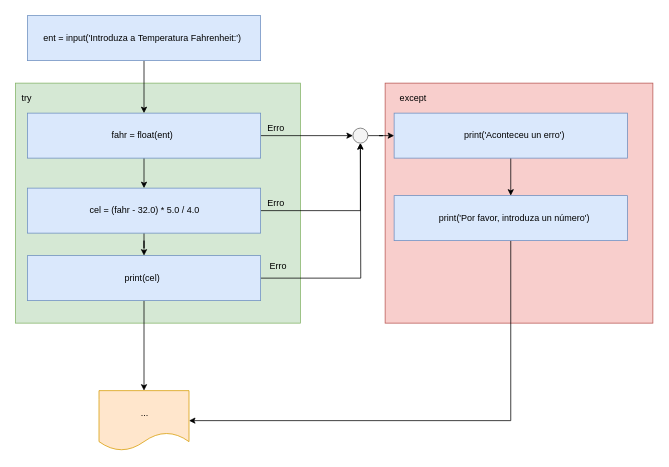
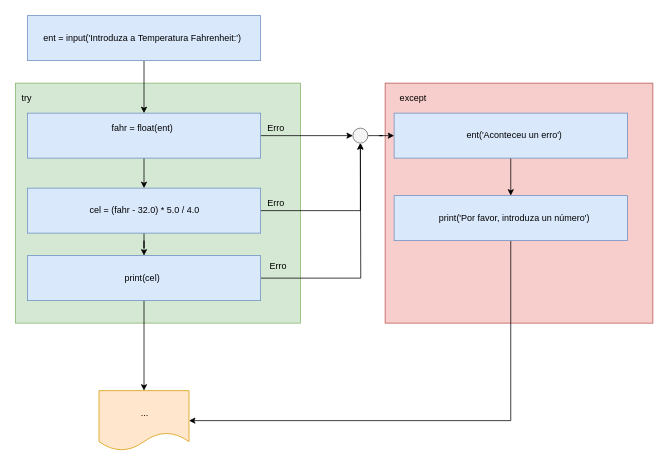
  <mxCell id="0" />
  <mxCell id="1" parent="0" />
  <mxCell id="2" value="" style="rounded=0;whiteSpace=wrap;html=1;fillColor=#f8cecc;strokeColor=#b85450;" parent="1" vertex="1"><mxGeometry x="513" y="110" width="357" height="320" as="geometry" /></mxCell>
  <mxCell id="3" style="edgeStyle=orthogonalEdgeStyle;rounded=0;orthogonalLoop=1;jettySize=auto;html=1;entryX=1;entryY=0.5;entryDx=0;entryDy=0;" edge="1" parent="1" source="4" target="31"><mxGeometry relative="1" as="geometry"><Array as="points"><mxPoint x="681" y="560" /></Array></mxGeometry></mxCell>
  <mxCell id="4" value="" style="rounded=0;whiteSpace=wrap;html=1;fillColor=#dae8fc;strokeColor=#6c8ebf;" vertex="1" parent="1"><mxGeometry x="525" y="260" width="311" height="60" as="geometry" /></mxCell>
  <mxCell id="5" style="edgeStyle=orthogonalEdgeStyle;rounded=0;orthogonalLoop=1;jettySize=auto;html=1;" edge="1" parent="1" source="6" target="4"><mxGeometry relative="1" as="geometry" /></mxCell>
  <mxCell id="6" value="" style="rounded=0;whiteSpace=wrap;html=1;fillColor=#dae8fc;strokeColor=#6c8ebf;" vertex="1" parent="1"><mxGeometry x="525" y="150" width="311" height="60" as="geometry" /></mxCell>
  <mxCell id="7" value="" style="rounded=0;whiteSpace=wrap;html=1;fillColor=#d5e8d4;strokeColor=#82b366;" parent="1" vertex="1"><mxGeometry x="20" y="110" width="380" height="320" as="geometry" /></mxCell>
  <mxCell id="8" style="edgeStyle=orthogonalEdgeStyle;rounded=0;orthogonalLoop=1;jettySize=auto;html=1;" edge="1" parent="1" source="10"><mxGeometry relative="1" as="geometry"><mxPoint x="480" y="190" as="targetPoint" /></mxGeometry></mxCell>
  <mxCell id="9" style="edgeStyle=orthogonalEdgeStyle;rounded=0;orthogonalLoop=1;jettySize=auto;html=1;" edge="1" parent="1" source="10" target="31"><mxGeometry relative="1" as="geometry" /></mxCell>
  <mxCell id="10" value="" style="rounded=0;whiteSpace=wrap;html=1;fillColor=#dae8fc;strokeColor=#6c8ebf;" vertex="1" parent="1"><mxGeometry x="36" y="340" width="311" height="60" as="geometry" /></mxCell>
  <mxCell id="11" style="edgeStyle=orthogonalEdgeStyle;rounded=0;orthogonalLoop=1;jettySize=auto;html=1;entryX=0.5;entryY=1;entryDx=0;entryDy=0;" edge="1" parent="1" source="13" target="26"><mxGeometry relative="1" as="geometry" /></mxCell>
  <mxCell id="12" style="edgeStyle=orthogonalEdgeStyle;rounded=0;orthogonalLoop=1;jettySize=auto;html=1;entryX=0.5;entryY=0;entryDx=0;entryDy=0;" edge="1" parent="1" source="13" target="10"><mxGeometry relative="1" as="geometry" /></mxCell>
  <mxCell id="13" value="" style="rounded=0;whiteSpace=wrap;html=1;fillColor=#dae8fc;strokeColor=#6c8ebf;" vertex="1" parent="1"><mxGeometry x="36" y="250" width="311" height="60" as="geometry" /></mxCell>
  <mxCell id="14" style="edgeStyle=orthogonalEdgeStyle;rounded=0;orthogonalLoop=1;jettySize=auto;html=1;entryX=0;entryY=0.5;entryDx=0;entryDy=0;" edge="1" parent="1" source="16" target="26"><mxGeometry relative="1" as="geometry" /></mxCell>
  <mxCell id="15" style="edgeStyle=orthogonalEdgeStyle;rounded=0;orthogonalLoop=1;jettySize=auto;html=1;" edge="1" parent="1" source="16" target="13"><mxGeometry relative="1" as="geometry" /></mxCell>
  <mxCell id="16" value="" style="rounded=0;whiteSpace=wrap;html=1;fillColor=#dae8fc;strokeColor=#6c8ebf;" vertex="1" parent="1"><mxGeometry x="36" y="150" width="311" height="60" as="geometry" /></mxCell>
  <mxCell id="17" style="edgeStyle=orthogonalEdgeStyle;rounded=0;orthogonalLoop=1;jettySize=auto;html=1;" edge="1" parent="1" source="18" target="16"><mxGeometry relative="1" as="geometry" /></mxCell>
  <mxCell id="18" value="" style="rounded=0;whiteSpace=wrap;html=1;fillColor=#dae8fc;strokeColor=#6c8ebf;" vertex="1" parent="1"><mxGeometry x="36" y="20" width="311" height="60" as="geometry" /></mxCell>
- <mxCell id="19" value="&lt;div&gt;fahr = float(ent)&lt;/div&gt;" style="text;html=1;resizable=0;autosize=1;align=center;verticalAlign=middle;points=[];fillColor=none;strokeColor=none;rounded=0;" parent="1" vertex="1"><mxGeometry x="138.5" y="170" width="100" height="20" as="geometry" /></mxCell>
+ <mxCell id="19" value="&lt;div&gt;fahr = float(ent)&lt;/div&gt;" style="text;html=1;resizable=0;autosize=1;align=center;verticalAlign=middle;points=[];fillColor=none;strokeColor=none;rounded=0;" parent="1" vertex="1"><mxGeometry x="138.5" y="160" width="100" height="20" as="geometry" /></mxCell>
  <mxCell id="20" value="&lt;div&gt;cel = (fahr - 32.0) * 5.0 / 4.0&lt;/div&gt;" style="text;html=1;resizable=0;autosize=1;align=center;verticalAlign=middle;points=[];fillColor=none;strokeColor=none;rounded=0;" parent="1" vertex="1"><mxGeometry x="111.5" y="270" width="160" height="20" as="geometry" /></mxCell>
  <mxCell id="21" value="print(cel)" style="text;html=1;resizable=0;autosize=1;align=center;verticalAlign=middle;points=[];fillColor=none;strokeColor=none;rounded=0;" parent="1" vertex="1"><mxGeometry x="158.5" y="360" width="60" height="20" as="geometry" /></mxCell>
  <mxCell id="22" value="try" style="text;html=1;resizable=0;autosize=1;align=center;verticalAlign=middle;points=[];fillColor=none;strokeColor=none;rounded=0;" parent="1" vertex="1"><mxGeometry x="20" y="120" width="30" height="20" as="geometry" /></mxCell>
  <mxCell id="23" value="except" style="text;html=1;resizable=0;autosize=1;align=center;verticalAlign=middle;points=[];fillColor=none;strokeColor=none;rounded=0;" parent="1" vertex="1"><mxGeometry x="525" y="120" width="50" height="20" as="geometry" /></mxCell>
  <mxCell id="24" value="print('Por favor, introduza un número')" style="text;html=1;resizable=0;autosize=1;align=center;verticalAlign=middle;points=[];fillColor=none;strokeColor=none;rounded=0;" parent="1" vertex="1"><mxGeometry x="575" y="280" width="220" height="20" as="geometry" /></mxCell>
  <mxCell id="25" style="edgeStyle=orthogonalEdgeStyle;rounded=0;orthogonalLoop=1;jettySize=auto;html=1;entryX=0;entryY=0.5;entryDx=0;entryDy=0;" edge="1" parent="1" source="26" target="6"><mxGeometry relative="1" as="geometry" /></mxCell>
  <mxCell id="26" value="" style="ellipse;whiteSpace=wrap;html=1;aspect=fixed;fillColor=#f5f5f5;strokeColor=#666666;fontColor=#333333;" parent="1" vertex="1"><mxGeometry x="470" y="170" width="20" height="20" as="geometry" /></mxCell>
  <mxCell id="27" value="Erro" style="text;html=1;resizable=0;autosize=1;align=center;verticalAlign=middle;points=[];fillColor=none;strokeColor=none;rounded=0;" parent="1" vertex="1"><mxGeometry x="347" y="160" width="40" height="20" as="geometry" /></mxCell>
  <mxCell id="28" value="Erro" style="text;html=1;resizable=0;autosize=1;align=center;verticalAlign=middle;points=[];fillColor=none;strokeColor=none;rounded=0;" parent="1" vertex="1"><mxGeometry x="347" y="260" width="40" height="20" as="geometry" /></mxCell>
  <mxCell id="29" value="Erro" style="text;html=1;resizable=0;autosize=1;align=center;verticalAlign=middle;points=[];fillColor=none;strokeColor=none;rounded=0;" parent="1" vertex="1"><mxGeometry x="350" y="344" width="40" height="20" as="geometry" /></mxCell>
  <mxCell id="30" value="ent = input('Introduza a Temperatura Fahrenheit:')" style="text;html=1;resizable=0;autosize=1;align=center;verticalAlign=middle;points=[];fillColor=none;strokeColor=none;rounded=0;" vertex="1" parent="1"><mxGeometry x="48.5" y="40" width="280" height="20" as="geometry" /></mxCell>
  <mxCell id="31" value="" style="shape=document;whiteSpace=wrap;html=1;boundedLbl=1;fillColor=#ffe6cc;strokeColor=#d79b00;" vertex="1" parent="1"><mxGeometry x="131.5" y="520" width="120" height="80" as="geometry" /></mxCell>
  <mxCell id="32" value="..." style="text;html=1;resizable=0;autosize=1;align=center;verticalAlign=middle;points=[];fillColor=none;strokeColor=none;rounded=0;" vertex="1" parent="1"><mxGeometry x="176.5" y="540" width="30" height="20" as="geometry" /></mxCell>
- <mxCell id="33" value="print('Aconteceu un erro')" style="text;html=1;resizable=0;autosize=1;align=center;verticalAlign=middle;points=[];fillColor=none;strokeColor=none;rounded=0;" vertex="1" parent="1"><mxGeometry x="610" y="170" width="150" height="20" as="geometry" /></mxCell>
+ <mxCell id="33" value="ent('Aconteceu un erro')" style="text;html=1;resizable=0;autosize=1;align=center;verticalAlign=middle;points=[];fillColor=none;strokeColor=none;rounded=0;" vertex="1" parent="1"><mxGeometry x="610" y="170" width="150" height="20" as="geometry" /></mxCell>
